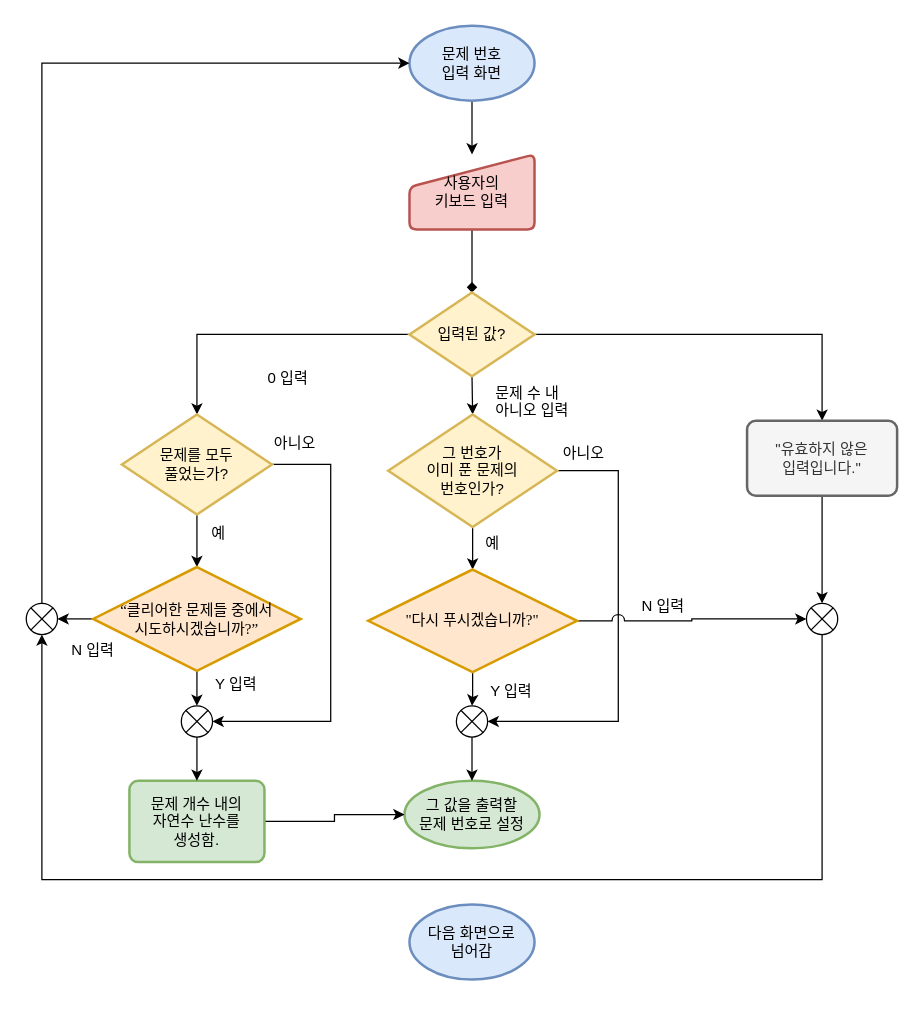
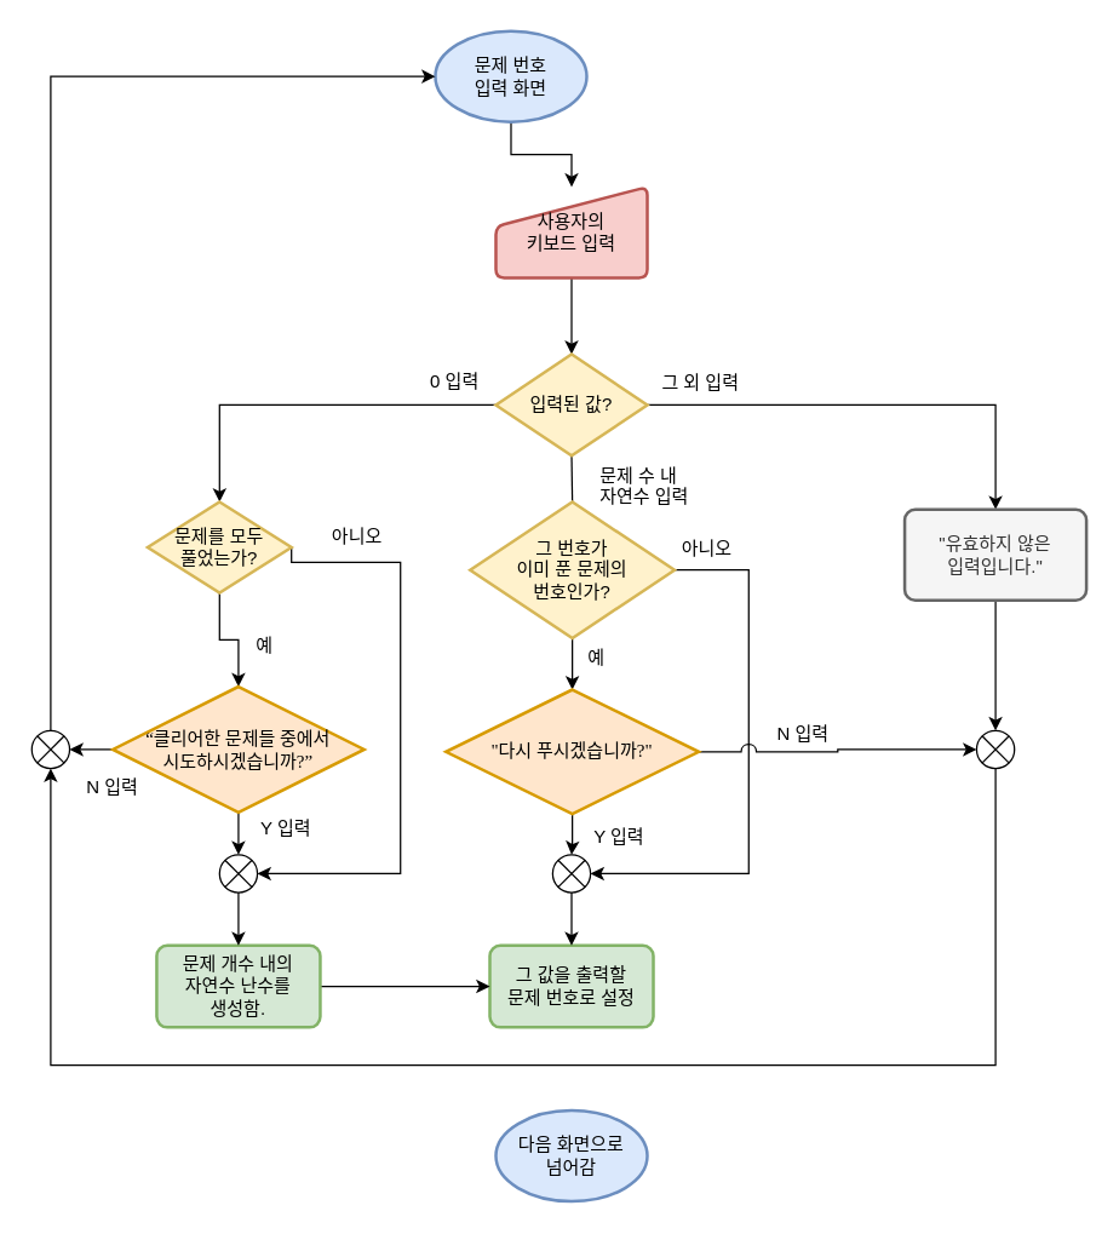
  <mxCell id="0" />
  <mxCell id="1" parent="0" />
- <mxCell id="2" style="edgeStyle=orthogonalEdgeStyle;rounded=0;orthogonalLoop=1;jettySize=auto;html=1;exitX=0.5;exitY=1;exitDx=0;exitDy=0;entryX=0.5;entryY=0;entryDx=0;entryDy=0;entryPerimeter=0;endArrow=diamond;" edge="1" parent="1" source="3" target="9"><mxGeometry relative="1" as="geometry" /></mxCell>
+ <mxCell id="2" style="edgeStyle=orthogonalEdgeStyle;rounded=0;orthogonalLoop=1;jettySize=auto;html=1;exitX=0.5;exitY=1;exitDx=0;exitDy=0;entryX=0.5;entryY=0;entryDx=0;entryDy=0;entryPerimeter=0;" edge="1" parent="1" source="3" target="9"><mxGeometry relative="1" as="geometry" /></mxCell>
  <mxCell id="3" value="사용자의&lt;br&gt;키보드 입력" style="html=1;strokeWidth=2;shape=manualInput;whiteSpace=wrap;rounded=1;size=26;arcSize=11;fillColor=#f8cecc;strokeColor=#b85450;" vertex="1" parent="1"><mxGeometry x="327" y="123" width="100" height="60" as="geometry" /></mxCell>
  <mxCell id="4" style="edgeStyle=orthogonalEdgeStyle;rounded=0;orthogonalLoop=1;jettySize=auto;html=1;exitX=0.5;exitY=1;exitDx=0;exitDy=0;exitPerimeter=0;entryX=0.5;entryY=0;entryDx=0;entryDy=0;" edge="1" parent="1" source="5" target="3"><mxGeometry relative="1" as="geometry" /></mxCell>
- <mxCell id="5" value="문제 번호&lt;br&gt;입력 화면" style="strokeWidth=2;html=1;shape=mxgraph.flowchart.start_1;whiteSpace=wrap;fillColor=#dae8fc;strokeColor=#6c8ebf;" vertex="1" parent="1"><mxGeometry x="327" y="20" width="100" height="60" as="geometry" /></mxCell>
- <mxCell id="6" style="edgeStyle=orthogonalEdgeStyle;rounded=0;orthogonalLoop=1;jettySize=auto;html=1;exitX=0.5;exitY=1;exitDx=0;exitDy=0;exitPerimeter=0;entryX=0.5;entryY=0;entryDx=0;entryDy=0;entryPerimeter=0;" edge="1" parent="1" source="9" target="16"><mxGeometry relative="1" as="geometry" /></mxCell>
+ <mxCell id="5" value="문제 번호&lt;br&gt;입력 화면" style="strokeWidth=2;html=1;shape=mxgraph.flowchart.start_1;whiteSpace=wrap;fillColor=#dae8fc;strokeColor=#6c8ebf;" vertex="1" parent="1"><mxGeometry x="287" y="20" width="100" height="60" as="geometry" /></mxCell>
+ <mxCell id="6" style="edgeStyle=orthogonalEdgeStyle;rounded=0;orthogonalLoop=1;jettySize=auto;html=1;exitX=0.5;exitY=1;exitDx=0;exitDy=0;exitPerimeter=0;entryX=0.5;entryY=0;entryDx=0;entryDy=0;entryPerimeter=0;endArrow=none;" edge="1" parent="1" source="9" target="16"><mxGeometry relative="1" as="geometry" /></mxCell>
  <mxCell id="7" style="edgeStyle=orthogonalEdgeStyle;rounded=0;orthogonalLoop=1;jettySize=auto;html=1;exitX=0;exitY=0.5;exitDx=0;exitDy=0;exitPerimeter=0;entryX=0.5;entryY=0;entryDx=0;entryDy=0;entryPerimeter=0;" edge="1" parent="1" source="9" target="13"><mxGeometry relative="1" as="geometry" /></mxCell>
  <mxCell id="8" style="edgeStyle=orthogonalEdgeStyle;rounded=0;orthogonalLoop=1;jettySize=auto;html=1;exitX=1;exitY=0.5;exitDx=0;exitDy=0;exitPerimeter=0;entryX=0.5;entryY=0;entryDx=0;entryDy=0;" edge="1" parent="1" source="9" target="18"><mxGeometry relative="1" as="geometry" /></mxCell>
  <mxCell id="9" value="입력된 값?" style="strokeWidth=2;html=1;shape=mxgraph.flowchart.decision;whiteSpace=wrap;fillColor=#fff2cc;strokeColor=#d6b656;" vertex="1" parent="1"><mxGeometry x="327" y="233.5" width="100" height="67" as="geometry" /></mxCell>
- <mxCell id="10" value="그 값을 출력할&lt;br&gt;문제 번호로 설정" style="ellipse;whiteSpace=wrap;html=1;absoluteArcSize=1;arcSize=14;strokeWidth=2;fillColor=#d5e8d4;strokeColor=#82b366;" vertex="1" parent="1"><mxGeometry x="323" y="624" width="108" height="54" as="geometry" /></mxCell>
+ <mxCell id="10" value="그 값을 출력할&lt;br&gt;문제 번호로 설정" style="rounded=1;whiteSpace=wrap;html=1;absoluteArcSize=1;arcSize=14;strokeWidth=2;fillColor=#d5e8d4;strokeColor=#82b366;" vertex="1" parent="1"><mxGeometry x="323" y="624" width="108" height="54" as="geometry" /></mxCell>
  <mxCell id="11" style="edgeStyle=orthogonalEdgeStyle;rounded=0;orthogonalLoop=1;jettySize=auto;html=1;exitX=0.5;exitY=1;exitDx=0;exitDy=0;exitPerimeter=0;entryX=0.5;entryY=0;entryDx=0;entryDy=0;entryPerimeter=0;" edge="1" parent="1" source="13" target="21"><mxGeometry relative="1" as="geometry" /></mxCell>
  <mxCell id="12" style="edgeStyle=orthogonalEdgeStyle;rounded=0;orthogonalLoop=1;jettySize=auto;html=1;exitX=1;exitY=0.5;exitDx=0;exitDy=0;exitPerimeter=0;entryX=1;entryY=0.5;entryDx=0;entryDy=0;entryPerimeter=0;" edge="1" parent="1" source="13" target="25"><mxGeometry relative="1" as="geometry"><Array as="points"><mxPoint x="264" y="371" /><mxPoint x="264" y="577" /></Array></mxGeometry></mxCell>
- <mxCell id="13" value="문제를 모두&lt;br&gt;풀었는가?" style="strokeWidth=2;html=1;shape=mxgraph.flowchart.decision;whiteSpace=wrap;fillColor=#fff2cc;strokeColor=#d6b656;" vertex="1" parent="1"><mxGeometry x="97" y="331" width="120" height="80" as="geometry" /></mxCell>
+ <mxCell id="13" value="문제를 모두&lt;br&gt;풀었는가?" style="strokeWidth=2;html=1;shape=mxgraph.flowchart.decision;whiteSpace=wrap;fillColor=#fff2cc;strokeColor=#d6b656;" vertex="1" parent="1"><mxGeometry x="97" y="331" width="95" height="60" as="geometry" /></mxCell>
  <mxCell id="14" style="edgeStyle=orthogonalEdgeStyle;rounded=0;orthogonalLoop=1;jettySize=auto;html=1;exitX=0.5;exitY=1;exitDx=0;exitDy=0;exitPerimeter=0;" edge="1" parent="1" source="16" target="36"><mxGeometry relative="1" as="geometry" /></mxCell>
  <mxCell id="15" style="edgeStyle=orthogonalEdgeStyle;rounded=0;orthogonalLoop=1;jettySize=auto;html=1;exitX=1;exitY=0.5;exitDx=0;exitDy=0;exitPerimeter=0;entryX=1;entryY=0.5;entryDx=0;entryDy=0;entryPerimeter=0;" edge="1" parent="1" source="16" target="33"><mxGeometry relative="1" as="geometry"><Array as="points"><mxPoint x="494" y="376" /><mxPoint x="494" y="577" /></Array></mxGeometry></mxCell>
  <mxCell id="16" value="그 번호가&lt;br&gt;이미 푼 문제의&lt;br&gt;번호인가?" style="strokeWidth=2;html=1;shape=mxgraph.flowchart.decision;whiteSpace=wrap;fillColor=#fff2cc;strokeColor=#d6b656;" vertex="1" parent="1"><mxGeometry x="310" y="331" width="135" height="90" as="geometry" /></mxCell>
  <mxCell id="17" style="edgeStyle=orthogonalEdgeStyle;rounded=0;jumpStyle=arc;orthogonalLoop=1;jettySize=auto;html=1;exitX=0.5;exitY=1;exitDx=0;exitDy=0;entryX=0.5;entryY=0;entryDx=0;entryDy=0;entryPerimeter=0;" edge="1" parent="1" source="18" target="44"><mxGeometry relative="1" as="geometry" /></mxCell>
  <mxCell id="18" value="&quot;유효하지 않은&lt;br&gt;입력입니다.&quot;" style="rounded=1;whiteSpace=wrap;html=1;absoluteArcSize=1;arcSize=14;strokeWidth=2;fillColor=#f5f5f5;strokeColor=#666666;fontColor=#333333;" vertex="1" parent="1"><mxGeometry x="597" y="336" width="120" height="60" as="geometry" /></mxCell>
  <mxCell id="19" style="edgeStyle=orthogonalEdgeStyle;rounded=0;orthogonalLoop=1;jettySize=auto;html=1;exitX=0.5;exitY=1;exitDx=0;exitDy=0;exitPerimeter=0;entryX=0.5;entryY=0;entryDx=0;entryDy=0;entryPerimeter=0;" edge="1" parent="1" source="21" target="25"><mxGeometry relative="1" as="geometry" /></mxCell>
  <mxCell id="20" style="edgeStyle=orthogonalEdgeStyle;rounded=0;orthogonalLoop=1;jettySize=auto;html=1;exitX=0;exitY=0.5;exitDx=0;exitDy=0;exitPerimeter=0;entryX=1;entryY=0.5;entryDx=0;entryDy=0;entryPerimeter=0;" edge="1" parent="1" source="21" target="30"><mxGeometry relative="1" as="geometry" /></mxCell>
  <mxCell id="21" value="&lt;span id=&quot;docs-internal-guid-17b9d5ad-7fff-914e-1d65-e6f308b51f35&quot;&gt;&lt;span style=&quot;font-family: &amp;#34;malgun gothic&amp;#34; ; background-color: transparent ; vertical-align: baseline ; white-space: pre-wrap&quot;&gt;&lt;font style=&quot;font-size: 12px&quot;&gt;“클리어한 문제들 중에서&lt;br/&gt;시도하시겠습니까?”&lt;/font&gt;&lt;/span&gt;&lt;/span&gt;" style="strokeWidth=2;html=1;shape=mxgraph.flowchart.decision;whiteSpace=wrap;fillColor=#ffe6cc;strokeColor=#d79b00;" vertex="1" parent="1"><mxGeometry x="74" y="453" width="166" height="83" as="geometry" /></mxCell>
  <mxCell id="22" style="edgeStyle=orthogonalEdgeStyle;rounded=0;orthogonalLoop=1;jettySize=auto;html=1;exitX=1;exitY=0.5;exitDx=0;exitDy=0;entryX=0;entryY=0.5;entryDx=0;entryDy=0;" edge="1" parent="1" source="23" target="10"><mxGeometry relative="1" as="geometry" /></mxCell>
- <mxCell id="23" value="문제 개수 내의&lt;br&gt;자연수 난수를&lt;br&gt;생성함." style="rounded=1;whiteSpace=wrap;html=1;absoluteArcSize=1;arcSize=14;strokeWidth=2;fillColor=#d5e8d4;strokeColor=#82b366;" vertex="1" parent="1"><mxGeometry x="103" y="624" width="108" height="65" as="geometry" /></mxCell>
+ <mxCell id="23" value="문제 개수 내의&lt;br&gt;자연수 난수를&lt;br&gt;생성함." style="rounded=1;whiteSpace=wrap;html=1;absoluteArcSize=1;arcSize=14;strokeWidth=2;fillColor=#d5e8d4;strokeColor=#82b366;" vertex="1" parent="1"><mxGeometry x="103" y="624" width="108" height="54" as="geometry" /></mxCell>
  <mxCell id="24" style="edgeStyle=orthogonalEdgeStyle;rounded=0;orthogonalLoop=1;jettySize=auto;html=1;exitX=0.5;exitY=1;exitDx=0;exitDy=0;exitPerimeter=0;entryX=0.5;entryY=0;entryDx=0;entryDy=0;" edge="1" parent="1" source="25" target="23"><mxGeometry relative="1" as="geometry" /></mxCell>
  <mxCell id="25" value="" style="verticalLabelPosition=bottom;verticalAlign=top;html=1;shape=mxgraph.flowchart.or;" vertex="1" parent="1"><mxGeometry x="144.5" y="564" width="25" height="25" as="geometry" /></mxCell>
  <mxCell id="26" value="아니오" style="text;html=1;resizable=0;points=[];autosize=1;align=left;verticalAlign=top;spacingTop=-4;" vertex="1" parent="1"><mxGeometry x="217" y="344" width="46" height="14" as="geometry" /></mxCell>
  <mxCell id="27" value="예" style="text;html=1;resizable=0;points=[];autosize=1;align=left;verticalAlign=top;spacingTop=-4;" vertex="1" parent="1"><mxGeometry x="167" y="416" width="22" height="14" as="geometry" /></mxCell>
  <mxCell id="28" value="Y 입력" style="text;html=1;resizable=0;points=[];autosize=1;align=left;verticalAlign=top;spacingTop=-4;" vertex="1" parent="1"><mxGeometry x="170" y="537" width="45" height="14" as="geometry" /></mxCell>
  <mxCell id="29" style="edgeStyle=orthogonalEdgeStyle;rounded=0;orthogonalLoop=1;jettySize=auto;html=1;exitX=0.5;exitY=0;exitDx=0;exitDy=0;exitPerimeter=0;entryX=0;entryY=0.5;entryDx=0;entryDy=0;entryPerimeter=0;" edge="1" parent="1" source="30" target="5"><mxGeometry relative="1" as="geometry" /></mxCell>
  <mxCell id="30" value="" style="verticalLabelPosition=bottom;verticalAlign=top;html=1;shape=mxgraph.flowchart.or;" vertex="1" parent="1"><mxGeometry x="20.5" y="482" width="25" height="25" as="geometry" /></mxCell>
  <mxCell id="31" value="N 입력" style="text;html=1;resizable=0;points=[];autosize=1;align=left;verticalAlign=top;spacingTop=-4;" vertex="1" parent="1"><mxGeometry x="55" y="510" width="46" height="14" as="geometry" /></mxCell>
  <mxCell id="32" style="edgeStyle=orthogonalEdgeStyle;rounded=0;orthogonalLoop=1;jettySize=auto;html=1;exitX=0.5;exitY=1;exitDx=0;exitDy=0;exitPerimeter=0;" edge="1" parent="1" source="33" target="10"><mxGeometry relative="1" as="geometry" /></mxCell>
  <mxCell id="33" value="" style="verticalLabelPosition=bottom;verticalAlign=top;html=1;shape=mxgraph.flowchart.or;" vertex="1" parent="1"><mxGeometry x="364.5" y="564" width="25" height="25" as="geometry" /></mxCell>
  <mxCell id="34" style="edgeStyle=orthogonalEdgeStyle;rounded=0;orthogonalLoop=1;jettySize=auto;html=1;exitX=0.5;exitY=1;exitDx=0;exitDy=0;exitPerimeter=0;" edge="1" parent="1" source="36" target="33"><mxGeometry relative="1" as="geometry" /></mxCell>
  <mxCell id="35" style="edgeStyle=orthogonalEdgeStyle;rounded=0;orthogonalLoop=1;jettySize=auto;html=1;exitX=1;exitY=0.5;exitDx=0;exitDy=0;exitPerimeter=0;entryX=0;entryY=0.5;entryDx=0;entryDy=0;entryPerimeter=0;jumpStyle=arc;jumpSize=10;" edge="1" parent="1" source="36" target="44"><mxGeometry relative="1" as="geometry" /></mxCell>
  <mxCell id="36" value="&lt;span id=&quot;docs-internal-guid-74f08bc0-7fff-af83-f4a4-70076afe956d&quot;&gt;&lt;span style=&quot;font-family: &amp;#34;malgun gothic&amp;#34; ; background-color: transparent ; vertical-align: baseline ; white-space: pre-wrap&quot;&gt;&lt;font style=&quot;font-size: 12px&quot;&gt;&quot;다시 푸시겠습니까?&quot;&lt;/font&gt;&lt;/span&gt;&lt;/span&gt;" style="strokeWidth=2;html=1;shape=mxgraph.flowchart.decision;whiteSpace=wrap;fillColor=#ffe6cc;strokeColor=#d79b00;" vertex="1" parent="1"><mxGeometry x="294" y="455" width="167" height="82" as="geometry" /></mxCell>
  <mxCell id="37" value="아니오" style="text;html=1;resizable=0;points=[];autosize=1;align=left;verticalAlign=top;spacingTop=-4;" vertex="1" parent="1"><mxGeometry x="448" y="352" width="46" height="14" as="geometry" /></mxCell>
  <mxCell id="38" value="예" style="text;html=1;resizable=0;points=[];autosize=1;align=left;verticalAlign=top;spacingTop=-4;" vertex="1" parent="1"><mxGeometry x="386" y="424" width="22" height="14" as="geometry" /></mxCell>
  <mxCell id="39" value="Y 입력" style="text;html=1;resizable=0;points=[];autosize=1;align=left;verticalAlign=top;spacingTop=-4;" vertex="1" parent="1"><mxGeometry x="390" y="543" width="45" height="14" as="geometry" /></mxCell>
- <mxCell id="40" value="0 입력" style="text;html=1;resizable=0;points=[];autosize=1;align=left;verticalAlign=top;spacingTop=-4;" vertex="1" parent="1"><mxGeometry x="212" y="292" width="44" height="14" as="geometry" /></mxCell>
- <mxCell id="41" value="문제 수 내&lt;br&gt;아니오 입력" style="text;html=1;resizable=0;points=[];autosize=1;align=left;verticalAlign=top;spacingTop=-4;" vertex="1" parent="1"><mxGeometry x="394" y="304" width="73" height="28" as="geometry" /></mxCell>
+ <mxCell id="40" value="0 입력" style="text;html=1;resizable=0;points=[];autosize=1;align=left;verticalAlign=top;spacingTop=-4;" vertex="1" parent="1"><mxGeometry x="282" y="242" width="44" height="14" as="geometry" /></mxCell>
+ <mxCell id="41" value="문제 수 내&lt;br&gt;자연수 입력" style="text;html=1;resizable=0;points=[];autosize=1;align=left;verticalAlign=top;spacingTop=-4;" vertex="1" parent="1"><mxGeometry x="394" y="304" width="73" height="28" as="geometry" /></mxCell>
+ <mxCell id="42" value="그 외 입력" style="text;html=1;resizable=0;points=[];autosize=1;align=left;verticalAlign=top;spacingTop=-4;" vertex="1" parent="1"><mxGeometry x="435" y="243" width="65" height="14" as="geometry" /></mxCell>
  <mxCell id="43" style="edgeStyle=orthogonalEdgeStyle;rounded=0;jumpStyle=arc;orthogonalLoop=1;jettySize=auto;html=1;exitX=0.5;exitY=1;exitDx=0;exitDy=0;exitPerimeter=0;entryX=0.5;entryY=1;entryDx=0;entryDy=0;entryPerimeter=0;jumpSize=10;" edge="1" parent="1" source="44" target="30"><mxGeometry relative="1" as="geometry"><Array as="points"><mxPoint x="657" y="703" /><mxPoint x="33" y="703" /></Array></mxGeometry></mxCell>
  <mxCell id="44" value="" style="verticalLabelPosition=bottom;verticalAlign=top;html=1;shape=mxgraph.flowchart.or;" vertex="1" parent="1"><mxGeometry x="644.5" y="482" width="25" height="25" as="geometry" /></mxCell>
- <mxCell id="45" value="다음 화면으로&lt;br&gt;넘어감" style="strokeWidth=2;html=1;shape=mxgraph.flowchart.start_1;whiteSpace=wrap;fillColor=#dae8fc;strokeColor=#6c8ebf;" vertex="1" parent="1"><mxGeometry x="327" y="723" width="100" height="60" as="geometry" /></mxCell>
+ <mxCell id="45" value="다음 화면으로&lt;br&gt;넘어감" style="strokeWidth=2;html=1;shape=mxgraph.flowchart.start_1;whiteSpace=wrap;fillColor=#dae8fc;strokeColor=#6c8ebf;" vertex="1" parent="1"><mxGeometry x="327" y="733" width="100" height="60" as="geometry" /></mxCell>
  <mxCell id="46" value="N 입력" style="text;html=1;resizable=0;points=[];autosize=1;align=left;verticalAlign=top;spacingTop=-4;" vertex="1" parent="1"><mxGeometry x="511" y="475" width="46" height="14" as="geometry" /></mxCell>
